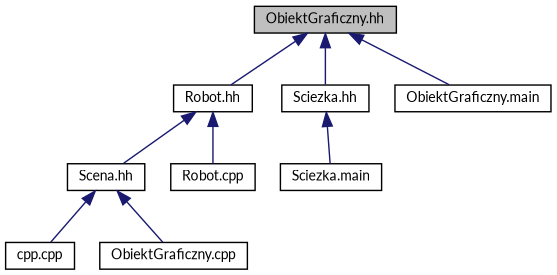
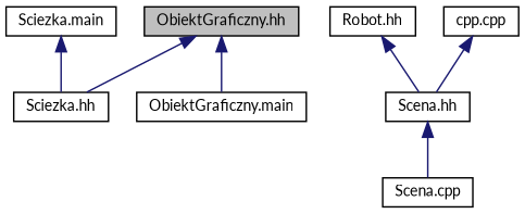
  digraph {
    fontname=Lato
    node [color=black fillcolor=white fontname=Lato fontsize=10 shape=record style=filled]
    edge [color=midnightblue dir=back fontname=Lato fontsize=10 labelfontname=Helvetica labelfontsize=10 style=solid]
    n1 [fillcolor=grey75 fontcolor=black height=0.2 label="ObiektGraficzny.hh" width=0.4]
    n2 [height=0.2 label="Robot.hh" width=0.4]
    n3 [height=0.2 label="Sciezka.hh" width=0.4]
    n4 [height=0.2 label="ObiektGraficzny.main" width=0.4]
    n5 [height=0.2 label="Scena.hh" width=0.4]
-   n6 [height=0.2 label="Robot.cpp" width=0.4]
    n7 [height=0.2 label="Sciezka.main" width=0.4]
    n8 [height=0.2 label="cpp.cpp" width=0.4]
-   n9 [height=0.2 label="ObiektGraficzny.cpp" width=0.4]
-   n1 -> n2
+   n9 [height=0.2 label="Scena.cpp" width=0.4]
    n1 -> n3
    n1 -> n4
    n2 -> n5
-   n2 -> n6
-   n3 -> n7
-   n5 -> n8
+   n7 -> n3
+   n8 -> n5
    n5 -> n9
  }
